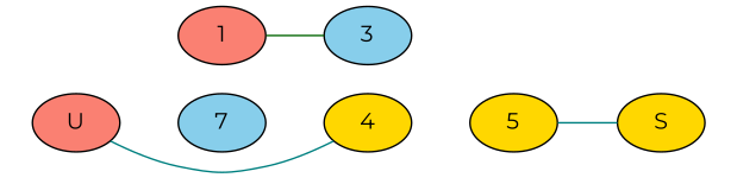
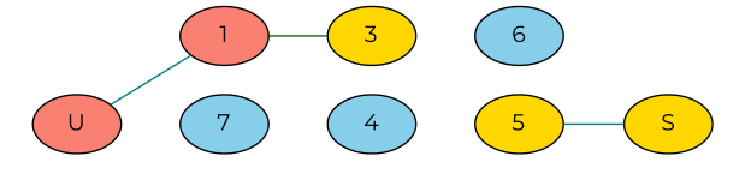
  graph {
    fontname=Montserrat
    rankdir=LR
    node [fillcolor=gold fontname=Montserrat style=filled]
    edge [fontname=Montserrat style=invis]
    U [fillcolor=salmon]
    S
    n3 [fillcolor=skyblue label=7]
-   3 [fillcolor=skyblue]
-   4
+   3
+   4 [fillcolor=skyblue]
+   6 [fillcolor=skyblue]
    1 [fillcolor=salmon]
    5
    subgraph sub_1 {
      cluster=true
      label=Users
      U
    }
    subgraph sub_2 {
      cluster=true
      label=Services
      S
    }
    subgraph sub_3 {
      label="Tor Nodes"
      n3
      3
      4
+     6
      1
      5
    }
    U -- n3
-   U -- 4 [color=teal style=""]
+   U -- 1 [color=teal style=""]
    n3 -- 3
    n3 -- 4
+   3 -- 6
+   4 -- 6
    4 -- 5
+   6 -- S
    1 -- 3 [color=darkgreen style=""]
    1 -- 4
    5 -- S [color=teal style=""]
  }
